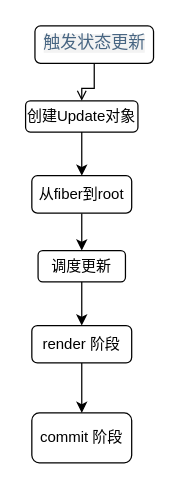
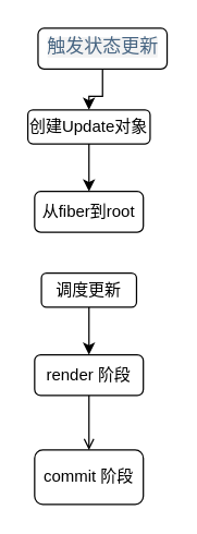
  <mxCell id="0" />
  <mxCell id="1" parent="0" />
- <mxCell id="2" value="" style="edgeStyle=orthogonalEdgeStyle;rounded=0;orthogonalLoop=1;jettySize=auto;html=1;endArrow=open;" edge="1" parent="1" source="3" target="5"><mxGeometry relative="1" as="geometry" /></mxCell>
+ <mxCell id="2" value="" style="edgeStyle=orthogonalEdgeStyle;rounded=0;orthogonalLoop=1;jettySize=auto;html=1;" edge="1" parent="1" source="3" target="5"><mxGeometry relative="1" as="geometry" /></mxCell>
  <mxCell id="3" value="&lt;div style=&quot;text-align: start;&quot;&gt;&lt;font face=&quot;source-code-pro, Menlo, Monaco, Consolas, Courier New, monospace&quot; color=&quot;#476582&quot;&gt;&lt;span style=&quot;font-size: 13.6px; background-color: rgba(27, 31, 35, 0.05);&quot;&gt;触发状态更新&lt;/span&gt;&lt;/font&gt;&lt;/div&gt;" style="rounded=1;whiteSpace=wrap;html=1;fontSize=12;glass=0;strokeWidth=1;shadow=0;" parent="1" vertex="1"><mxGeometry x="27.5" y="20" width="95" height="30" as="geometry" /></mxCell>
  <mxCell id="4" value="" style="edgeStyle=orthogonalEdgeStyle;rounded=0;orthogonalLoop=1;jettySize=auto;html=1;" edge="1" parent="1" source="5" target="7"><mxGeometry relative="1" as="geometry" /></mxCell>
  <mxCell id="5" value="创建Update对象" style="whiteSpace=wrap;html=1;rounded=1;glass=0;strokeWidth=1;shadow=0;" vertex="1" parent="1"><mxGeometry x="20" y="80" width="90" height="25" as="geometry" /></mxCell>
- <mxCell id="6" value="" style="edgeStyle=orthogonalEdgeStyle;rounded=0;orthogonalLoop=1;jettySize=auto;html=1;" edge="1" parent="1" source="7" target="9"><mxGeometry relative="1" as="geometry" /></mxCell>
  <mxCell id="7" value="从fiber到root" style="whiteSpace=wrap;html=1;rounded=1;glass=0;strokeWidth=1;shadow=0;" vertex="1" parent="1"><mxGeometry x="25" y="140" width="80" height="30" as="geometry" /></mxCell>
  <mxCell id="8" value="" style="edgeStyle=orthogonalEdgeStyle;rounded=0;orthogonalLoop=1;jettySize=auto;html=1;" edge="1" parent="1" source="9" target="11"><mxGeometry relative="1" as="geometry" /></mxCell>
  <mxCell id="9" value="调度更新" style="whiteSpace=wrap;html=1;rounded=1;glass=0;strokeWidth=1;shadow=0;" vertex="1" parent="1"><mxGeometry x="30" y="200" width="70" height="25" as="geometry" /></mxCell>
- <mxCell id="10" value="" style="edgeStyle=orthogonalEdgeStyle;rounded=0;orthogonalLoop=1;jettySize=auto;html=1;" edge="1" parent="1" source="11" target="12"><mxGeometry relative="1" as="geometry" /></mxCell>
+ <mxCell id="10" value="" style="edgeStyle=orthogonalEdgeStyle;rounded=0;orthogonalLoop=1;jettySize=auto;html=1;endArrow=open;" edge="1" parent="1" source="11" target="12"><mxGeometry relative="1" as="geometry" /></mxCell>
  <mxCell id="11" value="render 阶段" style="whiteSpace=wrap;html=1;rounded=1;glass=0;strokeWidth=1;shadow=0;" vertex="1" parent="1"><mxGeometry x="25" y="260" width="80" height="30" as="geometry" /></mxCell>
  <mxCell id="12" value="commit 阶段" style="whiteSpace=wrap;html=1;rounded=1;glass=0;strokeWidth=1;shadow=0;" vertex="1" parent="1"><mxGeometry x="25" y="330" width="80" height="40" as="geometry" /></mxCell>
